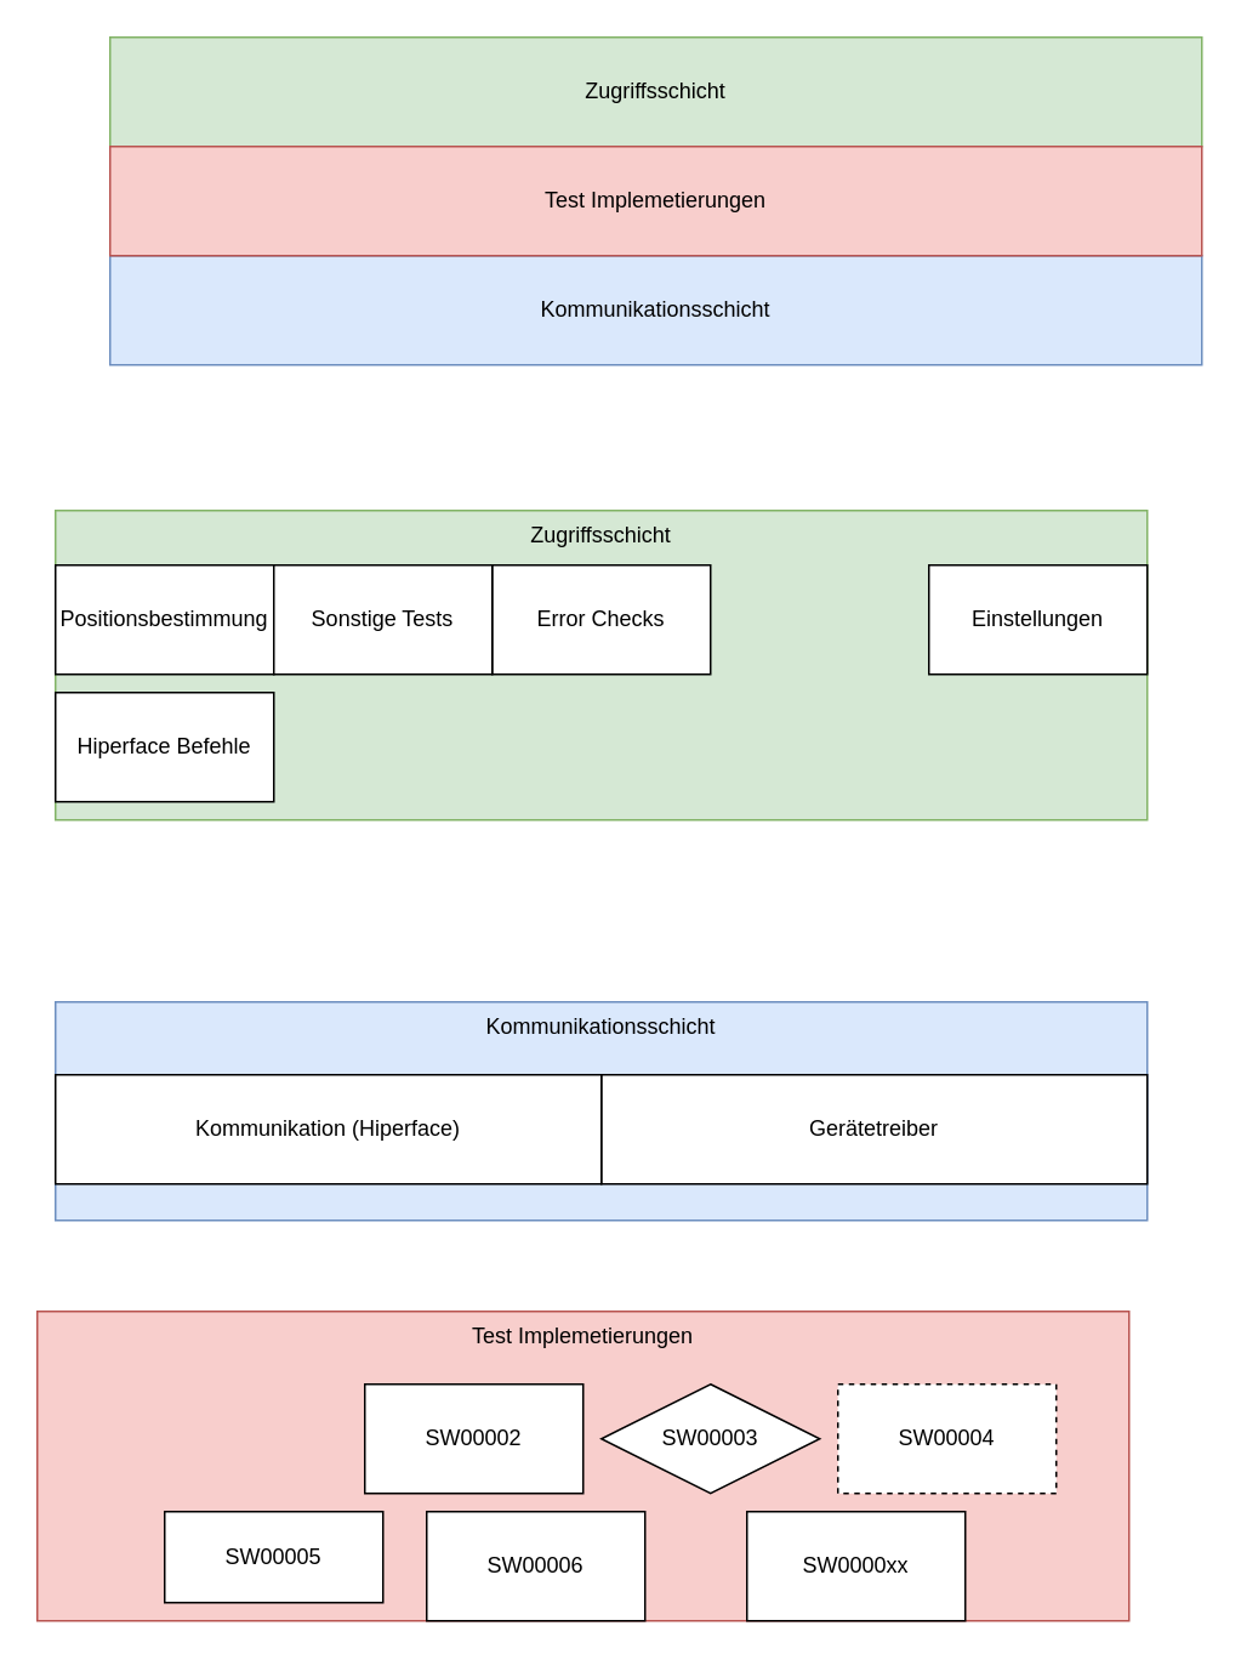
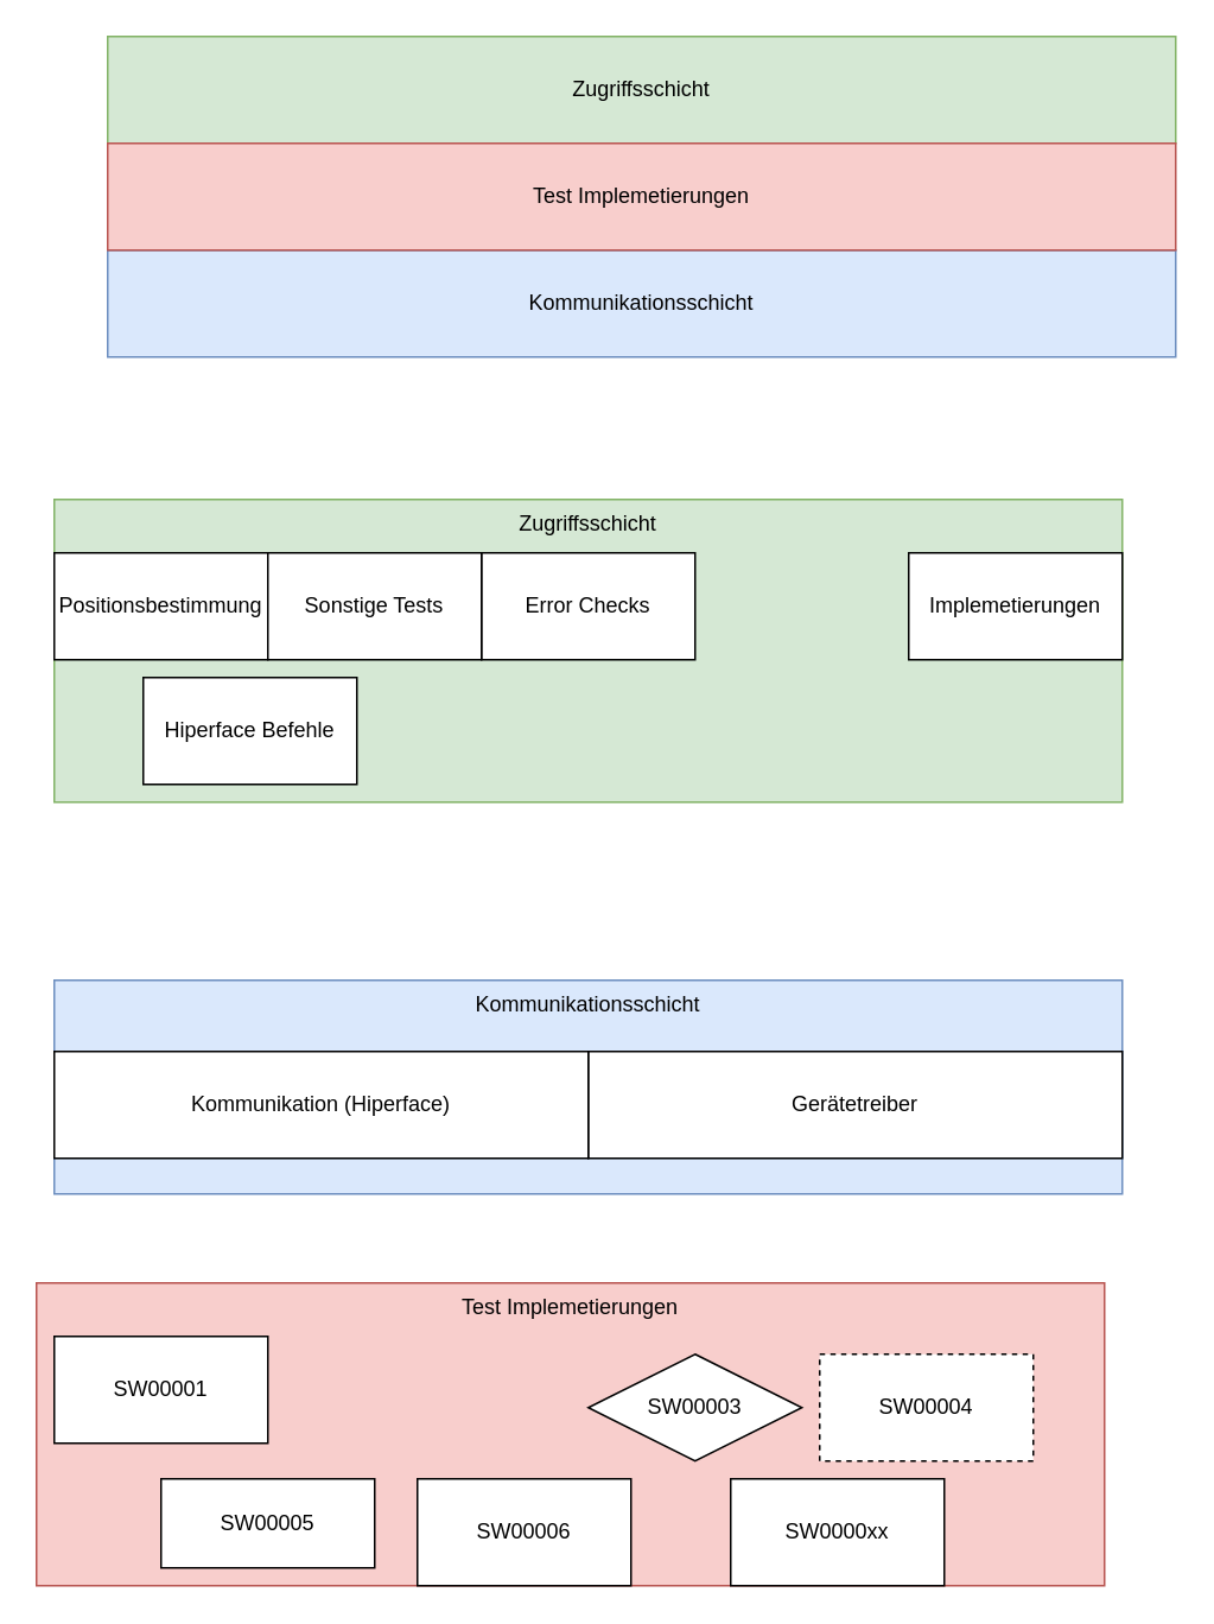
  <mxCell id="0" />
  <mxCell id="1" parent="0" />
  <mxCell id="2" value="Zugriffsschicht" style="rounded=0;whiteSpace=wrap;html=1;fillColor=#d5e8d4;strokeColor=#82b366;verticalAlign=top;" vertex="1" parent="1"><mxGeometry x="30" y="280" width="600" height="170" as="geometry" /></mxCell>
  <mxCell id="3" value="Test Implemetierungen" style="rounded=0;whiteSpace=wrap;html=1;fillColor=#f8cecc;strokeColor=#b85450;verticalAlign=top;" vertex="1" parent="1"><mxGeometry x="20" y="720" width="600" height="170" as="geometry" /></mxCell>
  <mxCell id="4" value="Kommunikationsschicht" style="rounded=0;whiteSpace=wrap;html=1;fillColor=#dae8fc;strokeColor=#6c8ebf;verticalAlign=top;" vertex="1" parent="1"><mxGeometry x="30" y="550" width="600" height="120" as="geometry" /></mxCell>
  <mxCell id="5" value="Error Checks" style="rounded=0;whiteSpace=wrap;html=1;" parent="1" vertex="1"><mxGeometry x="270" y="310" width="120" height="60" as="geometry" /></mxCell>
  <mxCell id="6" value="Gerätetreiber" style="rounded=0;whiteSpace=wrap;html=1;" vertex="1" parent="1"><mxGeometry x="330" y="590" width="300" height="60" as="geometry" /></mxCell>
  <mxCell id="7" value="Kommunikation (Hiperface)" style="rounded=0;whiteSpace=wrap;html=1;" vertex="1" parent="1"><mxGeometry x="30" y="590" width="300" height="60" as="geometry" /></mxCell>
- <mxCell id="8" value="Einstellungen" style="rounded=0;whiteSpace=wrap;html=1;" vertex="1" parent="1"><mxGeometry x="510" y="310" width="120" height="60" as="geometry" /></mxCell>
+ <mxCell id="8" value="Implemetierungen" style="rounded=0;whiteSpace=wrap;html=1;" vertex="1" parent="1"><mxGeometry x="510" y="310" width="120" height="60" as="geometry" /></mxCell>
  <mxCell id="9" value="Positionsbestimmung" style="rounded=0;whiteSpace=wrap;html=1;" vertex="1" parent="1"><mxGeometry x="30" y="310" width="120" height="60" as="geometry" /></mxCell>
  <mxCell id="10" value="Sonstige Tests" style="rounded=0;whiteSpace=wrap;html=1;" vertex="1" parent="1"><mxGeometry x="150" y="310" width="120" height="60" as="geometry" /></mxCell>
  <mxCell id="11" value="Zugriffsschicht" style="rounded=0;whiteSpace=wrap;html=1;fillColor=#d5e8d4;strokeColor=#82b366;" vertex="1" parent="1"><mxGeometry x="60" y="20" width="600" height="60" as="geometry" /></mxCell>
  <mxCell id="12" value="Kommunikationsschicht" style="rounded=0;whiteSpace=wrap;html=1;fillColor=#dae8fc;strokeColor=#6c8ebf;" vertex="1" parent="1"><mxGeometry x="60" y="140" width="600" height="60" as="geometry" /></mxCell>
  <mxCell id="13" value="Test Implemetierungen" style="rounded=0;whiteSpace=wrap;html=1;fillColor=#f8cecc;strokeColor=#b85450;" vertex="1" parent="1"><mxGeometry x="60" y="80" width="600" height="60" as="geometry" /></mxCell>
- <mxCell id="14" value="Hiperface Befehle" style="rounded=0;whiteSpace=wrap;html=1;" vertex="1" parent="1"><mxGeometry x="30" y="380" width="120" height="60" as="geometry" /></mxCell>
+ <mxCell id="14" value="Hiperface Befehle" style="rounded=0;whiteSpace=wrap;html=1;" vertex="1" parent="1"><mxGeometry x="80" y="380" width="120" height="60" as="geometry" /></mxCell>
+ <mxCell id="15" value="SW00001" style="rounded=0;whiteSpace=wrap;html=1;verticalAlign=middle;" vertex="1" parent="1"><mxGeometry x="30" y="750" width="120" height="60" as="geometry" /></mxCell>
  <mxCell id="16" value="SW0000xx" style="rounded=0;whiteSpace=wrap;html=1;verticalAlign=middle;" vertex="1" parent="1"><mxGeometry x="410" y="830" width="120" height="60" as="geometry" /></mxCell>
  <mxCell id="17" value="SW00006" style="rounded=0;whiteSpace=wrap;html=1;verticalAlign=middle;" vertex="1" parent="1"><mxGeometry x="234" y="830" width="120" height="60" as="geometry" /></mxCell>
  <mxCell id="18" value="SW00005" style="rounded=0;whiteSpace=wrap;html=1;verticalAlign=middle;" vertex="1" parent="1"><mxGeometry x="90" y="830" width="120" height="50" as="geometry" /></mxCell>
- <mxCell id="19" value="SW00002" style="rounded=0;whiteSpace=wrap;html=1;verticalAlign=middle;" vertex="1" parent="1"><mxGeometry x="200" y="760" width="120" height="60" as="geometry" /></mxCell>
  <mxCell id="20" value="SW00003" style="rhombus;whiteSpace=wrap;html=1;verticalAlign=middle;" vertex="1" parent="1"><mxGeometry x="330" y="760" width="120" height="60" as="geometry" /></mxCell>
  <mxCell id="21" value="SW00004" style="rounded=0;whiteSpace=wrap;html=1;verticalAlign=middle;dashed=1;" vertex="1" parent="1"><mxGeometry x="460" y="760" width="120" height="60" as="geometry" /></mxCell>
